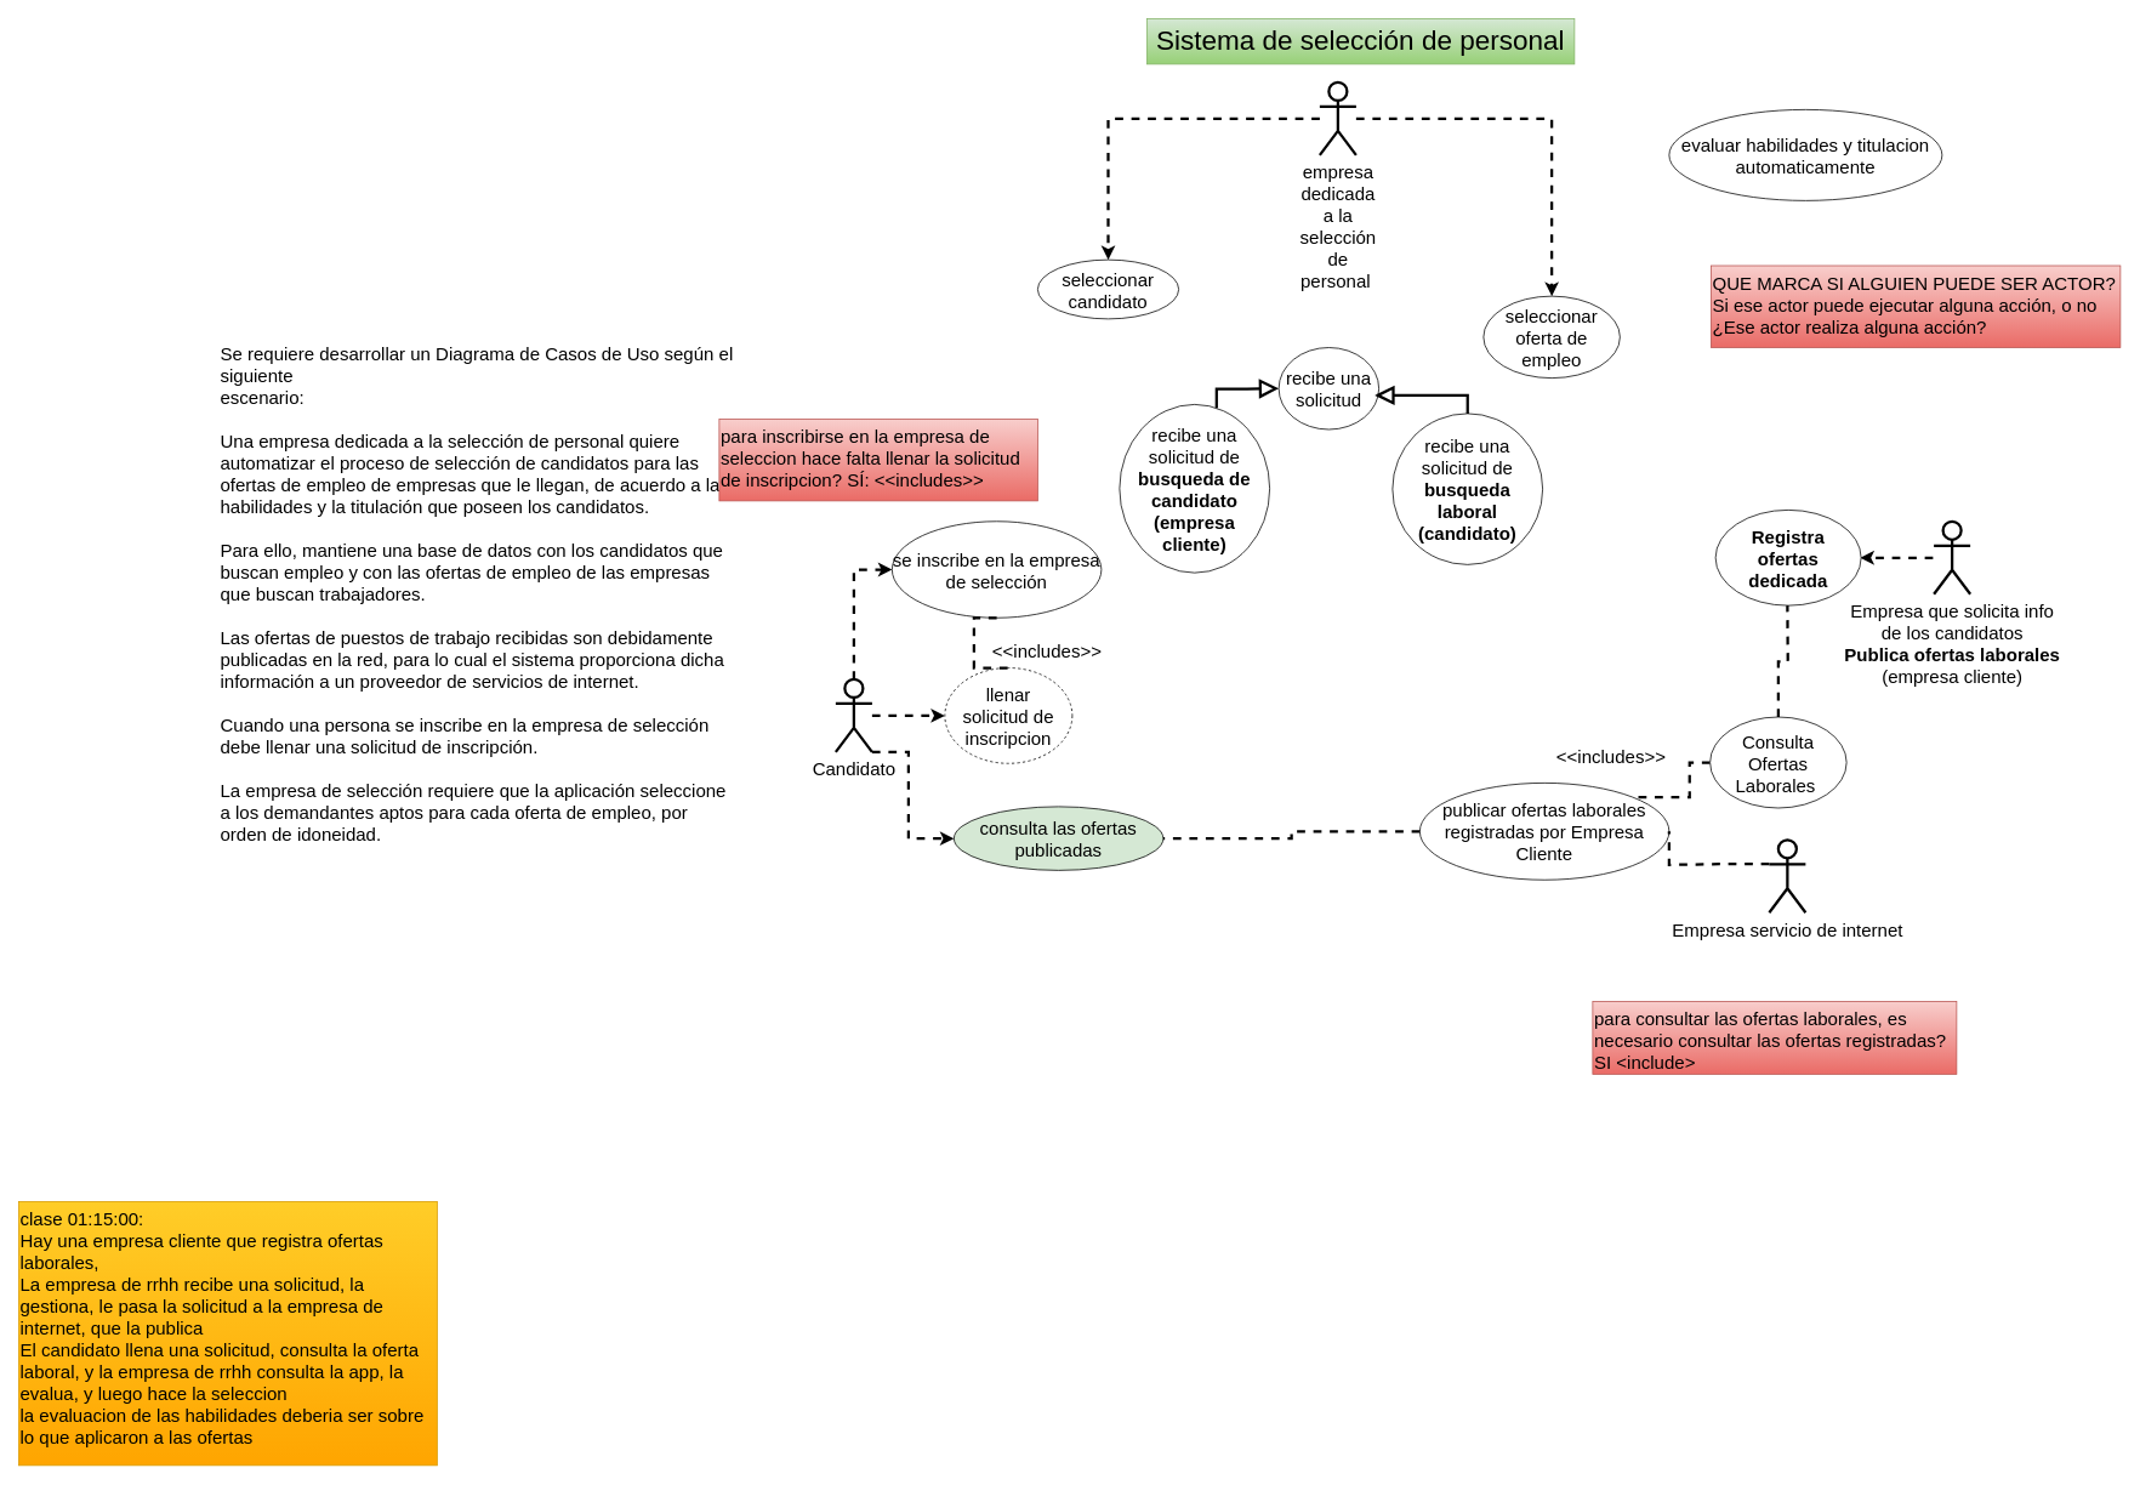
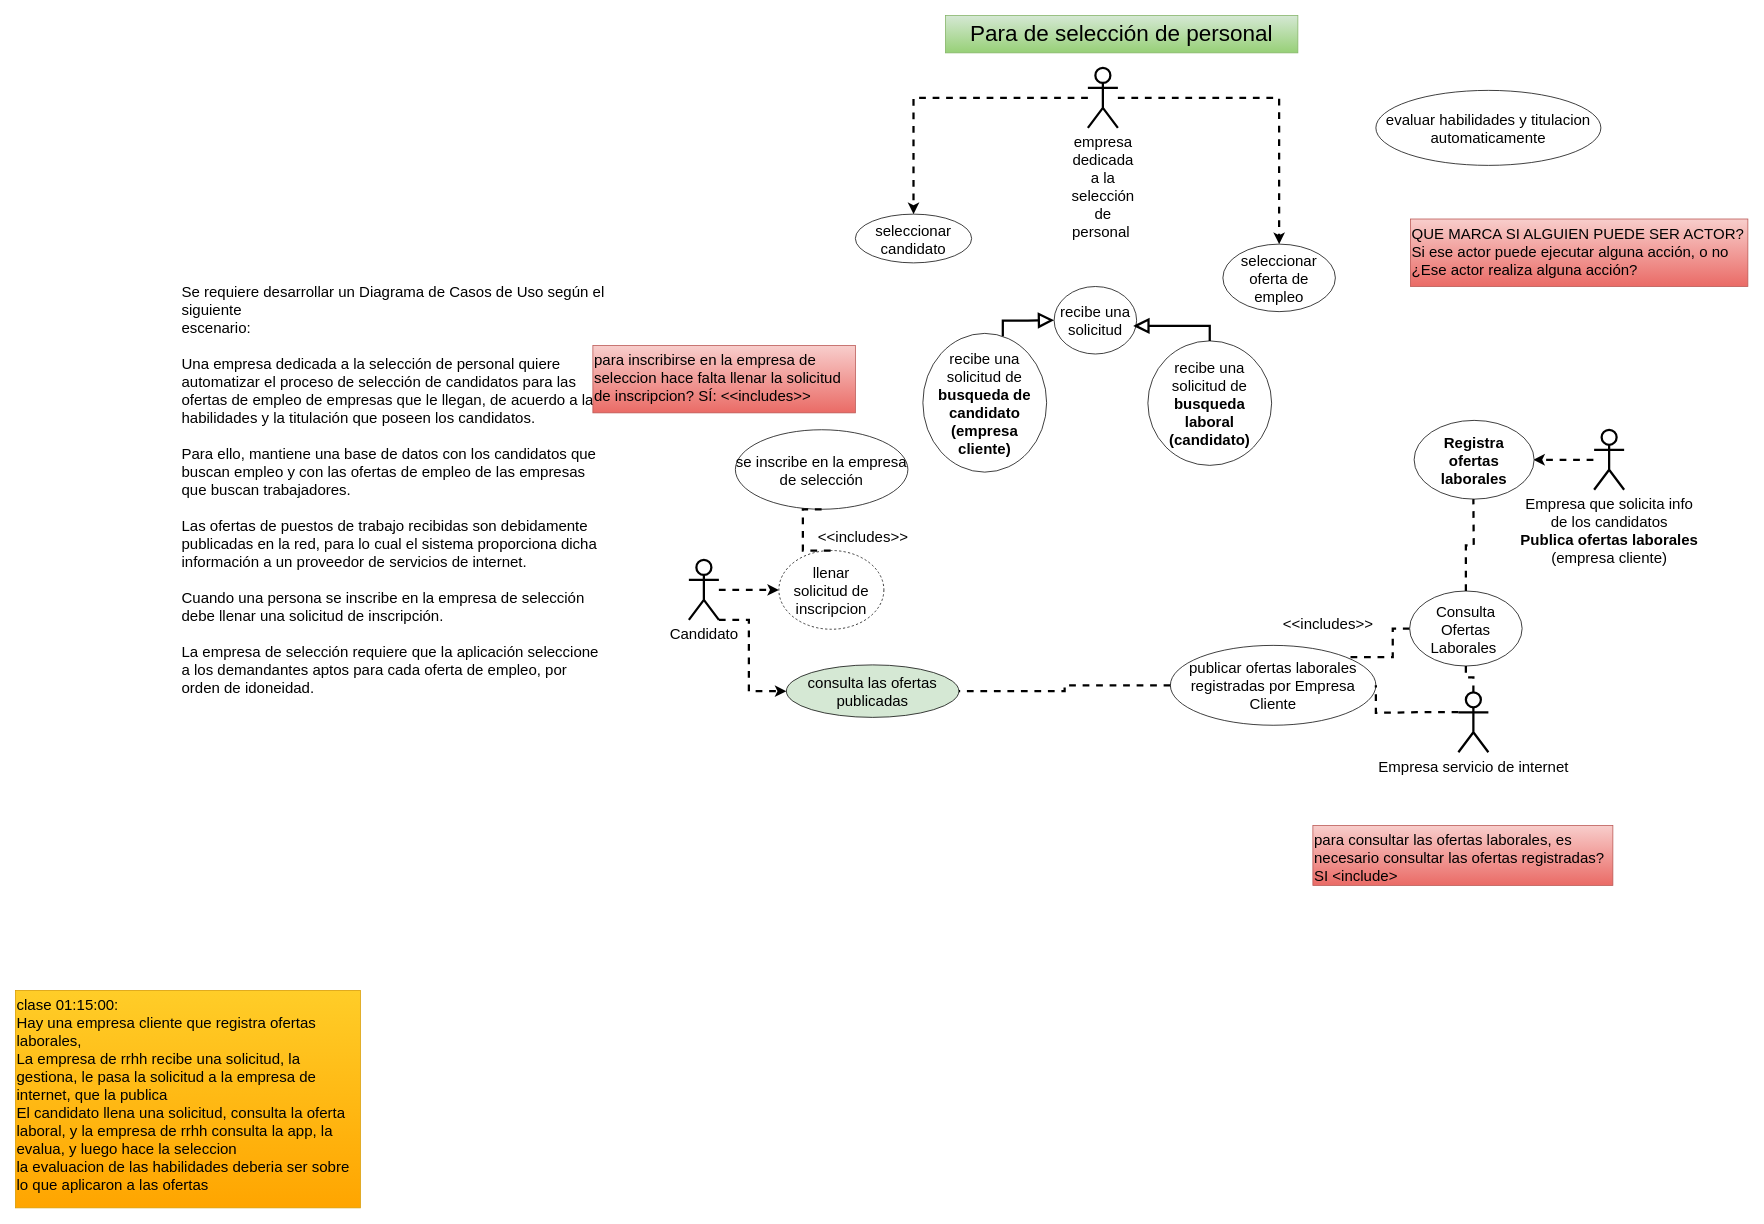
  <mxCell id="0" />
  <mxCell id="1" parent="0" />
  <mxCell id="2" value="Se requiere desarrollar un Diagrama de Casos de Uso según el siguiente&#10;escenario:&#10;&#10;Una empresa dedicada a la selección de personal quiere automatizar el proceso de selección de candidatos para las ofertas de empleo de empresas que le llegan, de acuerdo a las habilidades y la titulación que poseen los candidatos. &#10;&#10;Para ello, mantiene una base de datos con los candidatos que buscan empleo y con las ofertas de empleo de las empresas que buscan trabajadores. &#10;&#10;Las ofertas de puestos de trabajo recibidas son debidamente publicadas en la red, para lo cual el sistema proporciona dicha información a un proveedor de servicios de internet.&#10;&#10;Cuando una persona se inscribe en la empresa de selección debe llenar una solicitud de inscripción. &#10;&#10;La empresa de selección requiere que la aplicación seleccione a los demandantes aptos para cada oferta de empleo, por orden de idoneidad." style="text;whiteSpace=wrap;fontSize=20;" parent="1" vertex="1"><mxGeometry x="240" y="370" width="570" height="570" as="geometry" /></mxCell>
  <mxCell id="3" style="edgeStyle=orthogonalEdgeStyle;rounded=0;orthogonalLoop=1;jettySize=auto;html=1;entryX=0.5;entryY=0;entryDx=0;entryDy=0;dashed=1;strokeWidth=3;" parent="1" source="5" target="16" edge="1"><mxGeometry relative="1" as="geometry" /></mxCell>
  <mxCell id="4" style="edgeStyle=orthogonalEdgeStyle;rounded=0;orthogonalLoop=1;jettySize=auto;html=1;entryX=0.5;entryY=0;entryDx=0;entryDy=0;dashed=1;strokeWidth=3;" parent="1" source="5" target="17" edge="1"><mxGeometry relative="1" as="geometry" /></mxCell>
  <mxCell id="5" value="&lt;span style=&quot;text-wrap-mode: wrap; text-align: left;&quot;&gt;empresa dedicada&lt;br&gt;a la&lt;br&gt;&lt;/span&gt;&lt;div&gt;&lt;span style=&quot;text-align: left; text-wrap-mode: wrap;&quot;&gt;selección de personal&amp;nbsp;&lt;/span&gt;&lt;/div&gt;" style="shape=umlActor;verticalLabelPosition=bottom;verticalAlign=top;html=1;outlineConnect=0;fontSize=20;strokeWidth=3;" parent="1" vertex="1"><mxGeometry x="1450" y="90" width="40" height="80" as="geometry" /></mxCell>
  <mxCell id="6" value="QUE MARCA SI ALGUIEN PUEDE SER ACTOR?&#10;Si ese actor puede ejecutar alguna acción, o no&#10;¿Ese actor realiza alguna acción?" style="text;whiteSpace=wrap;fontSize=20;fillColor=#f8cecc;strokeColor=#b85450;gradientColor=#ea6b66;" parent="1" vertex="1"><mxGeometry x="1880" y="291.5" width="450" height="90" as="geometry" /></mxCell>
  <mxCell id="7" style="edgeStyle=orthogonalEdgeStyle;rounded=0;orthogonalLoop=1;jettySize=auto;html=1;dashed=1;strokeWidth=3;entryX=0;entryY=0.5;entryDx=0;entryDy=0;" parent="1" source="8" target="13" edge="1"><mxGeometry relative="1" as="geometry"><mxPoint x="998" y="786" as="targetPoint" /></mxGeometry></mxCell>
  <mxCell id="8" value="Candidato" style="shape=umlActor;verticalLabelPosition=bottom;verticalAlign=top;html=1;outlineConnect=0;fontSize=20;strokeWidth=3;" parent="1" vertex="1"><mxGeometry x="918" y="746" width="40" height="80" as="geometry" /></mxCell>
  <mxCell id="9" style="edgeStyle=orthogonalEdgeStyle;rounded=0;orthogonalLoop=1;jettySize=auto;html=1;entryX=1;entryY=0.5;entryDx=0;entryDy=0;dashed=1;strokeWidth=3;" parent="1" edge="1"><mxGeometry relative="1" as="geometry"><mxPoint x="2124" y="612.5" as="sourcePoint" /><mxPoint x="2044" y="612.5" as="targetPoint" /></mxGeometry></mxCell>
  <mxCell id="10" value="Empresa que solicita info&lt;br&gt;de los candidatos&lt;br&gt;&lt;b&gt;&lt;font style=&quot;color: light-dark(rgb(0, 0, 0), rgb(204, 0, 0));&quot;&gt;Publica ofertas laborales&lt;/font&gt;&lt;/b&gt;&lt;br&gt;(empresa cliente)" style="shape=umlActor;verticalLabelPosition=bottom;verticalAlign=top;html=1;outlineConnect=0;fontSize=20;strokeWidth=3;" parent="1" vertex="1"><mxGeometry x="2125" y="572.5" width="40" height="80" as="geometry" /></mxCell>
+ <mxCell id="11" style="edgeStyle=orthogonalEdgeStyle;rounded=0;orthogonalLoop=1;jettySize=auto;html=1;entryX=0.5;entryY=1;entryDx=0;entryDy=0;dashed=1;strokeWidth=3;endArrow=none;startFill=0;" parent="1" source="12" target="20" edge="1"><mxGeometry relative="1" as="geometry" /></mxCell>
  <mxCell id="12" value="Empresa servicio de internet" style="shape=umlActor;verticalLabelPosition=bottom;verticalAlign=top;html=1;outlineConnect=0;fontSize=20;strokeWidth=3;" parent="1" vertex="1"><mxGeometry x="1944" y="922.5" width="40" height="80" as="geometry" /></mxCell>
  <mxCell id="13" value="llenar&lt;br&gt;solicitud de inscripcion" style="ellipse;whiteSpace=wrap;html=1;fontSize=20;dashed=1;" parent="1" vertex="1"><mxGeometry x="1038" y="733.5" width="140" height="105" as="geometry" /></mxCell>
  <mxCell id="14" style="edgeStyle=orthogonalEdgeStyle;rounded=0;orthogonalLoop=1;jettySize=auto;html=1;dashed=1;strokeWidth=3;entryX=1;entryY=0;entryDx=0;entryDy=0;exitX=0;exitY=0.5;exitDx=0;exitDy=0;endArrow=none;startFill=0;" parent="1" source="20" target="22" edge="1"><mxGeometry relative="1" as="geometry"><mxPoint x="1704" y="536" as="targetPoint" /><mxPoint x="1674" y="816" as="sourcePoint" /></mxGeometry></mxCell>
- <mxCell id="15" value="&lt;b style=&quot;text-wrap-mode: nowrap;&quot;&gt;&lt;font style=&quot;color: light-dark(rgb(0, 0, 0), rgb(204, 0, 0));&quot;&gt;Registra&lt;br&gt;ofertas &lt;br&gt;dedicada&lt;/font&gt;&lt;/b&gt;" style="ellipse;whiteSpace=wrap;html=1;fontSize=20;" parent="1" vertex="1"><mxGeometry x="1885" y="560" width="160" height="105" as="geometry" /></mxCell>
+ <mxCell id="15" value="&lt;b style=&quot;text-wrap-mode: nowrap;&quot;&gt;&lt;font style=&quot;color: light-dark(rgb(0, 0, 0), rgb(204, 0, 0));&quot;&gt;Registra&lt;br&gt;ofertas &lt;br&gt;laborales&lt;/font&gt;&lt;/b&gt;" style="ellipse;whiteSpace=wrap;html=1;fontSize=20;" parent="1" vertex="1"><mxGeometry x="1885" y="560" width="160" height="105" as="geometry" /></mxCell>
  <mxCell id="16" value="seleccionar candidato" style="ellipse;whiteSpace=wrap;html=1;fontSize=20;" parent="1" vertex="1"><mxGeometry x="1140" y="285" width="155" height="65" as="geometry" /></mxCell>
  <mxCell id="17" value="seleccionar oferta de empleo" style="ellipse;whiteSpace=wrap;html=1;fontSize=20;" parent="1" vertex="1"><mxGeometry x="1630" y="325" width="150" height="90" as="geometry" /></mxCell>
  <mxCell id="18" value="evaluar habilidades y titulacion&lt;br&gt;automaticamente" style="ellipse;whiteSpace=wrap;html=1;fontSize=20;" parent="1" vertex="1"><mxGeometry x="1834" y="120" width="300" height="100" as="geometry" /></mxCell>
  <mxCell id="19" style="edgeStyle=orthogonalEdgeStyle;rounded=0;orthogonalLoop=1;jettySize=auto;html=1;exitX=0.5;exitY=0;exitDx=0;exitDy=0;entryX=0.5;entryY=1;entryDx=0;entryDy=0;dashed=1;strokeWidth=3;endArrow=none;startFill=0;" parent="1" source="20" edge="1"><mxGeometry relative="1" as="geometry"><mxPoint x="1964" y="665" as="targetPoint" /></mxGeometry></mxCell>
  <mxCell id="20" value="Consulta Ofertas Laborales&amp;nbsp;" style="ellipse;whiteSpace=wrap;html=1;fontSize=20;" parent="1" vertex="1"><mxGeometry x="1879" y="787.5" width="150" height="100" as="geometry" /></mxCell>
  <mxCell id="21" value="para consultar las ofertas laborales, es necesario consultar las ofertas registradas? SI &lt;include&gt;" style="text;whiteSpace=wrap;fontSize=20;fillColor=#f8cecc;strokeColor=#b85450;gradientColor=#ea6b66;" parent="1" vertex="1"><mxGeometry x="1750" y="1100" width="400" height="80" as="geometry" /></mxCell>
  <mxCell id="22" value="publicar ofertas laborales registradas por Empresa Cliente" style="ellipse;whiteSpace=wrap;html=1;fontSize=20;" parent="1" vertex="1"><mxGeometry x="1560" y="860" width="274" height="106.5" as="geometry" /></mxCell>
  <mxCell id="23" style="edgeStyle=orthogonalEdgeStyle;rounded=0;orthogonalLoop=1;jettySize=auto;html=1;dashed=1;strokeWidth=3;entryX=1;entryY=0.5;entryDx=0;entryDy=0;exitX=0;exitY=0.5;exitDx=0;exitDy=0;endArrow=none;startFill=0;" parent="1" source="22" target="25" edge="1"><mxGeometry relative="1" as="geometry"><mxPoint x="2060" y="600" as="sourcePoint" /><mxPoint x="1500" y="600" as="targetPoint" /></mxGeometry></mxCell>
- <mxCell id="24" value="Sistema de selección de personal" style="text;whiteSpace=wrap;fontSize=30;fillColor=#d5e8d4;strokeColor=#82b366;gradientColor=#97d077;align=center;" vertex="1" parent="1"><mxGeometry x="1260" y="20" width="470" height="50" as="geometry" /></mxCell>
+ <mxCell id="24" value="Para de selección de personal" style="text;whiteSpace=wrap;fontSize=30;fillColor=#d5e8d4;strokeColor=#82b366;gradientColor=#97d077;align=center;" vertex="1" parent="1"><mxGeometry x="1260" y="20" width="470" height="50" as="geometry" /></mxCell>
  <mxCell id="25" value="consulta las ofertas publicadas" style="ellipse;whiteSpace=wrap;html=1;fontSize=20;fillColor=#d5e8d4;" vertex="1" parent="1"><mxGeometry x="1048" y="886" width="230" height="70" as="geometry" /></mxCell>
  <mxCell id="26" value="clase 01:15:00:&#10;Hay una empresa cliente que registra ofertas laborales, &#10;La empresa de rrhh recibe una solicitud, la gestiona, le pasa la solicitud a la empresa de internet, que la publica &#10;El candidato llena una solicitud, consulta la oferta laboral, y la empresa de rrhh consulta la app, la evalua, y luego hace la seleccion &#10;la evaluacion de las habilidades deberia ser sobre lo que aplicaron a las ofertas" style="text;whiteSpace=wrap;fontSize=20;fillColor=#ffcd28;strokeColor=#d79b00;gradientColor=#ffa500;" vertex="1" parent="1"><mxGeometry x="20" y="1320" width="460" height="290" as="geometry" /></mxCell>
  <mxCell id="27" value="&lt;div&gt;&lt;br&gt;&lt;/div&gt;" style="text;html=1;align=center;verticalAlign=middle;resizable=0;points=[];autosize=1;strokeColor=none;fillColor=none;" vertex="1" parent="1"><mxGeometry x="993" y="1075" width="20" height="30" as="geometry" /></mxCell>
  <mxCell id="28" style="edgeStyle=orthogonalEdgeStyle;rounded=0;orthogonalLoop=1;jettySize=auto;html=1;dashed=1;strokeWidth=3;entryX=0;entryY=0.5;entryDx=0;entryDy=0;exitX=1;exitY=1;exitDx=0;exitDy=0;exitPerimeter=0;" edge="1" parent="1" source="8" target="25"><mxGeometry relative="1" as="geometry"><mxPoint x="1058" y="824" as="targetPoint" /><mxPoint x="978" y="824" as="sourcePoint" /><Array as="points"><mxPoint x="998" y="826" /><mxPoint x="998" y="921" /></Array></mxGeometry></mxCell>
  <mxCell id="29" style="edgeStyle=orthogonalEdgeStyle;rounded=0;orthogonalLoop=1;jettySize=auto;html=1;entryX=1;entryY=0.5;entryDx=0;entryDy=0;dashed=1;strokeWidth=3;exitX=0;exitY=0.333;exitDx=0;exitDy=0;exitPerimeter=0;endArrow=none;startFill=0;" edge="1" parent="1" source="12" target="22"><mxGeometry relative="1" as="geometry"><mxPoint x="2135" y="922.5" as="sourcePoint" /><mxPoint x="2055" y="922.5" as="targetPoint" /><Array as="points"><mxPoint x="1889" y="949" /><mxPoint x="1834" y="950" /></Array></mxGeometry></mxCell>
  <mxCell id="30" value="&amp;lt;&amp;lt;includes&amp;gt;&amp;gt;" style="text;html=1;align=center;verticalAlign=middle;resizable=0;points=[];autosize=1;strokeColor=none;fillColor=none;fontSize=20;" vertex="1" parent="1"><mxGeometry x="1700" y="810" width="140" height="40" as="geometry" /></mxCell>
  <mxCell id="31" value="recibe una solicitud" style="ellipse;whiteSpace=wrap;html=1;fontSize=20;" vertex="1" parent="1"><mxGeometry x="1405" y="381.5" width="110" height="90" as="geometry" /></mxCell>
  <mxCell id="32" style="edgeStyle=orthogonalEdgeStyle;rounded=0;orthogonalLoop=1;jettySize=auto;html=1;exitX=0.5;exitY=0;exitDx=0;exitDy=0;endArrow=block;endFill=0;strokeWidth=3;endSize=14;" edge="1" parent="1" source="33"><mxGeometry relative="1" as="geometry"><mxPoint x="1510" y="434" as="targetPoint" /></mxGeometry></mxCell>
  <mxCell id="33" value="recibe una solicitud de &lt;b&gt;&lt;font style=&quot;color: light-dark(rgb(0, 0, 0), rgb(255, 0, 0));&quot;&gt;busqueda laboral&lt;br&gt;(candidato)&lt;/font&gt;&lt;/b&gt;" style="ellipse;whiteSpace=wrap;html=1;fontSize=20;" vertex="1" parent="1"><mxGeometry x="1530" y="454" width="165" height="166" as="geometry" /></mxCell>
  <mxCell id="34" style="edgeStyle=orthogonalEdgeStyle;rounded=0;orthogonalLoop=1;jettySize=auto;html=1;exitX=0.646;exitY=0.023;exitDx=0;exitDy=0;endArrow=block;endFill=0;strokeWidth=3;endSize=14;exitPerimeter=0;entryX=0;entryY=0.5;entryDx=0;entryDy=0;" edge="1" parent="1" source="35" target="31"><mxGeometry relative="1" as="geometry"><mxPoint x="1370" y="434" as="targetPoint" /><Array as="points"><mxPoint x="1337" y="427" /><mxPoint x="1370" y="427" /></Array></mxGeometry></mxCell>
  <mxCell id="35" value="recibe una solicitud de &lt;b&gt;&lt;font style=&quot;color: light-dark(rgb(0, 0, 0), rgb(255, 0, 0));&quot;&gt;busqueda de candidato&lt;br&gt;(empresa &lt;br&gt;cliente)&lt;/font&gt;&lt;/b&gt;" style="ellipse;whiteSpace=wrap;html=1;fontSize=20;" vertex="1" parent="1"><mxGeometry x="1230" y="444" width="165" height="185" as="geometry" /></mxCell>
  <mxCell id="36" value="se inscribe en la empresa de selección" style="ellipse;whiteSpace=wrap;html=1;fontSize=20;" vertex="1" parent="1"><mxGeometry x="980" y="572.5" width="230" height="106" as="geometry" /></mxCell>
- <mxCell id="37" style="edgeStyle=orthogonalEdgeStyle;rounded=0;orthogonalLoop=1;jettySize=auto;html=1;dashed=1;strokeWidth=3;entryX=0;entryY=0.5;entryDx=0;entryDy=0;exitX=0.5;exitY=0;exitDx=0;exitDy=0;exitPerimeter=0;" edge="1" parent="1" source="8" target="36"><mxGeometry relative="1" as="geometry"><mxPoint x="1058" y="780" as="targetPoint" /><mxPoint x="978" y="780" as="sourcePoint" /></mxGeometry></mxCell>
  <mxCell id="38" style="edgeStyle=orthogonalEdgeStyle;rounded=0;orthogonalLoop=1;jettySize=auto;html=1;entryX=0.5;entryY=0;entryDx=0;entryDy=0;dashed=1;strokeWidth=3;exitX=0.5;exitY=1;exitDx=0;exitDy=0;endArrow=none;startFill=0;" edge="1" parent="1" source="36" target="13"><mxGeometry relative="1" as="geometry"><mxPoint x="1310" y="693.5" as="sourcePoint" /><mxPoint x="1230" y="693.5" as="targetPoint" /><Array as="points"><mxPoint x="1070" y="734" /></Array></mxGeometry></mxCell>
  <mxCell id="39" value="&amp;lt;&amp;lt;includes&amp;gt;&amp;gt;" style="text;html=1;align=center;verticalAlign=middle;resizable=0;points=[];autosize=1;strokeColor=none;fillColor=none;fontSize=20;" vertex="1" parent="1"><mxGeometry x="1080" y="693.5" width="140" height="40" as="geometry" /></mxCell>
  <mxCell id="40" value="para inscribirse en la empresa de seleccion hace falta llenar la solicitud de inscripcion? SÍ: &lt;&lt;includes&gt;&gt;" style="text;whiteSpace=wrap;fontSize=20;fillColor=#f8cecc;strokeColor=#b85450;gradientColor=#ea6b66;" vertex="1" parent="1"><mxGeometry x="790" y="460" width="350" height="90" as="geometry" /></mxCell>
